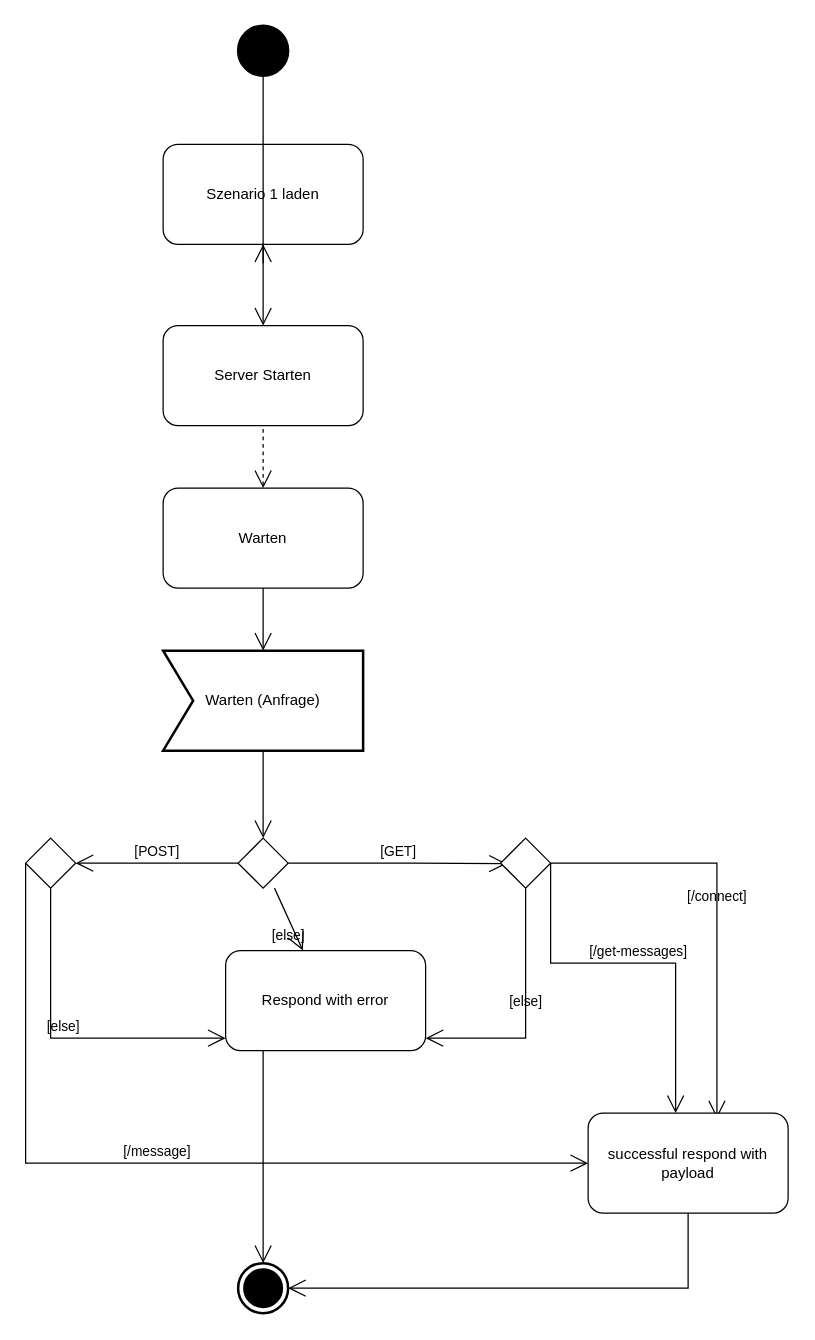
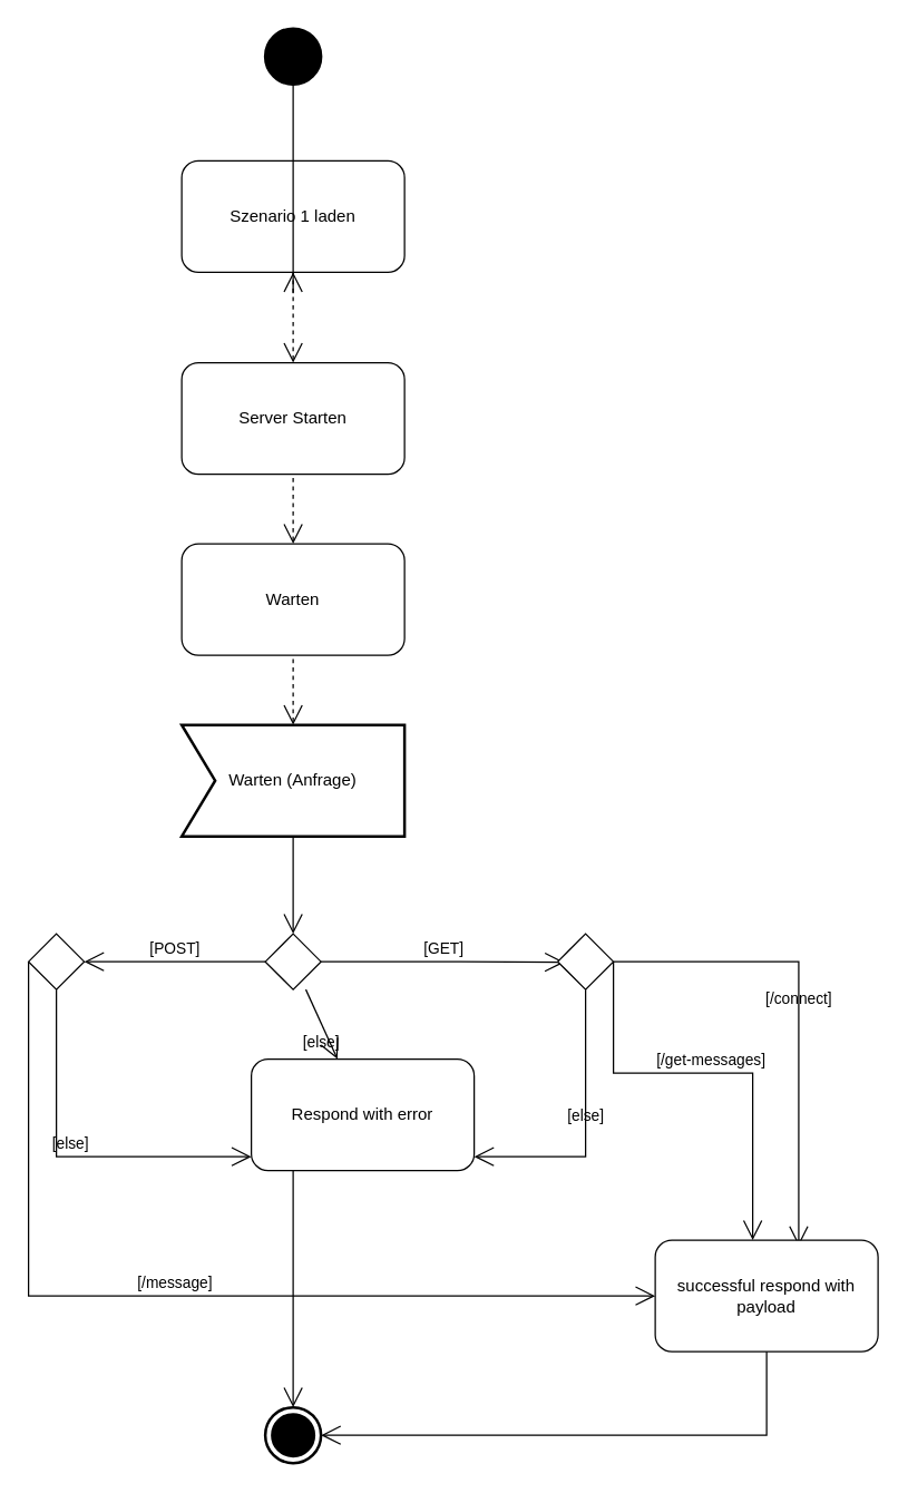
  <mxCell id="0" />
  <mxCell id="1" parent="0" />
  <mxCell id="2" value="" style="shape=ellipse;html=1;fillColor=strokeColor;strokeWidth=2;verticalLabelPosition=bottom;verticalAlignment=top;perimeter=ellipsePerimeter;" vertex="1" parent="1"><mxGeometry x="190" y="20" width="40" height="40" as="geometry" /></mxCell>
  <mxCell id="3" value="Szenario 1 laden" style="shape=rect;html=1;rounded=1;whiteSpace=wrap;align=center;" vertex="1" parent="1"><mxGeometry x="130" y="115" width="160" height="80" as="geometry" /></mxCell>
  <mxCell id="4" value="Server Starten" style="shape=rect;html=1;rounded=1;whiteSpace=wrap;align=center;" vertex="1" parent="1"><mxGeometry x="130" y="260" width="160" height="80" as="geometry" /></mxCell>
  <mxCell id="5" value="Warten" style="shape=rect;html=1;rounded=1;whiteSpace=wrap;align=center;" vertex="1" parent="1"><mxGeometry x="130" y="390" width="160" height="80" as="geometry" /></mxCell>
  <mxCell id="6" value="Warten (Anfrage)" style="html=1;shape=mxgraph.sysml.accEvent;strokeWidth=2;whiteSpace=wrap;align=center;" vertex="1" parent="1"><mxGeometry x="130" y="520" width="160" height="80" as="geometry" /></mxCell>
  <mxCell id="7" value="" style="shape=rhombus;html=1;verticalLabelPosition=bottom;verticalAlignment=top;" vertex="1" parent="1"><mxGeometry x="190" y="670" width="40" height="40" as="geometry" /></mxCell>
  <mxCell id="8" value="" style="edgeStyle=elbowEdgeStyle;html=1;elbow=horizontal;align=right;verticalAlign=bottom;endArrow=none;rounded=0;labelBackgroundColor=none;startArrow=open;startSize=12;" edge="1" source="7" parent="1" target="6"><mxGeometry relative="1" as="geometry"><mxPoint x="220" y="830" as="targetPoint" /></mxGeometry></mxCell>
  <mxCell id="9" value="[GET]" style="edgeStyle=elbowEdgeStyle;html=1;elbow=horizontal;verticalAlign=bottom;endArrow=open;rounded=0;labelBackgroundColor=none;endSize=12;entryX=0.123;entryY=0.511;entryDx=0;entryDy=0;entryPerimeter=0;" edge="1" parent="1" target="24"><mxGeometry relative="1" as="geometry"><mxPoint x="400" y="680" as="targetPoint" /><mxPoint x="230" y="690" as="sourcePoint" /><Array as="points"><mxPoint x="330" y="690" /></Array></mxGeometry></mxCell>
  <mxCell id="10" value="[POST]" style="edgeStyle=elbowEdgeStyle;html=1;elbow=vertical;verticalAlign=bottom;endArrow=open;rounded=0;labelBackgroundColor=none;endSize=12;" edge="1" source="7" parent="1" target="15"><mxGeometry relative="1" as="geometry"><mxPoint x="120" y="890" as="targetPoint" /></mxGeometry></mxCell>
  <mxCell id="11" value="[else]" style="edgeStyle=none;html=1;endArrow=open;endSize=12;verticalAlign=top;labelBackgroundColor=none;rounded=0;" edge="1" parent="1" source="7" target="19"><mxGeometry width="160" relative="1" as="geometry"><mxPoint x="200" y="990" as="sourcePoint" /><mxPoint x="210" y="790" as="targetPoint" /></mxGeometry></mxCell>
  <mxCell id="12" value="[/connect]" style="edgeStyle=elbowEdgeStyle;html=1;elbow=vertical;verticalAlign=bottom;endArrow=open;rounded=0;labelBackgroundColor=none;endSize=12;entryX=0.644;entryY=0.052;entryDx=0;entryDy=0;entryPerimeter=0;" edge="1" source="24" parent="1" target="18"><mxGeometry relative="1" as="geometry"><mxPoint x="660" y="900" as="targetPoint" /><Array as="points"><mxPoint x="620" y="690" /></Array></mxGeometry></mxCell>
  <mxCell id="13" value="[/get-messages]" style="edgeStyle=elbowEdgeStyle;html=1;elbow=vertical;verticalAlign=bottom;endArrow=open;rounded=0;labelBackgroundColor=none;endSize=12;exitX=1;exitY=0.5;exitDx=0;exitDy=0;" edge="1" source="24" parent="1" target="18"><mxGeometry relative="1" as="geometry"><mxPoint x="420" y="990" as="targetPoint" /><Array as="points"><mxPoint x="540" y="770" /></Array></mxGeometry></mxCell>
  <mxCell id="14" value="[else]" style="edgeStyle=elbowEdgeStyle;html=1;elbow=vertical;verticalAlign=bottom;endArrow=open;rounded=0;labelBackgroundColor=none;endSize=12;" edge="1" parent="1" source="24" target="19"><mxGeometry relative="1" as="geometry"><mxPoint x="270" y="790" as="targetPoint" /><mxPoint x="410" y="700" as="sourcePoint" /><Array as="points"><mxPoint x="420" y="830" /></Array></mxGeometry></mxCell>
  <mxCell id="15" value="" style="shape=rhombus;html=1;verticalLabelPosition=bottom;verticalAlignment=top;" vertex="1" parent="1"><mxGeometry x="20" y="670" width="40" height="40" as="geometry" /></mxCell>
  <mxCell id="16" value="[/message]" style="edgeStyle=elbowEdgeStyle;html=1;elbow=vertical;verticalAlign=bottom;endArrow=open;rounded=0;labelBackgroundColor=none;endSize=12;exitX=0;exitY=0.5;exitDx=0;exitDy=0;" edge="1" parent="1" source="15" target="18"><mxGeometry relative="1" as="geometry"><mxPoint x="110" y="1070" as="targetPoint" /><Array as="points"><mxPoint x="20" y="930" /></Array></mxGeometry></mxCell>
  <mxCell id="17" value="[else]" style="edgeStyle=elbowEdgeStyle;html=1;elbow=vertical;verticalAlign=bottom;endArrow=open;rounded=0;labelBackgroundColor=none;endSize=12;exitX=0.5;exitY=1;exitDx=0;exitDy=0;" edge="1" parent="1" source="15" target="19"><mxGeometry relative="1" as="geometry"><mxPoint x="130" y="790" as="targetPoint" /><mxPoint x="120" y="990" as="sourcePoint" /><Array as="points"><mxPoint x="100" y="830" /></Array></mxGeometry></mxCell>
  <mxCell id="18" value="successful respond with payload" style="shape=rect;html=1;rounded=1;whiteSpace=wrap;align=center;" vertex="1" parent="1"><mxGeometry x="470" y="890" width="160" height="80" as="geometry" /></mxCell>
  <mxCell id="19" value="Respond with error" style="shape=rect;html=1;rounded=1;whiteSpace=wrap;align=center;" vertex="1" parent="1"><mxGeometry x="180" y="760" width="160" height="80" as="geometry" /></mxCell>
- <mxCell id="20" value="" style="edgeStyle=elbowEdgeStyle;html=1;elbow=horizontal;align=right;verticalAlign=bottom;endArrow=none;rounded=0;labelBackgroundColor=none;startArrow=open;startSize=12;" edge="1" parent="1" source="6" target="5"><mxGeometry relative="1" as="geometry"><mxPoint x="230" y="750" as="targetPoint" /><mxPoint x="230" y="880" as="sourcePoint" /><Array as="points"><mxPoint x="180" y="600" /></Array></mxGeometry></mxCell>
+ <mxCell id="20" value="" style="edgeStyle=elbowEdgeStyle;html=1;elbow=horizontal;align=right;verticalAlign=bottom;endArrow=none;rounded=0;labelBackgroundColor=none;startArrow=open;startSize=12;dashed=1;" edge="1" parent="1" source="6" target="5"><mxGeometry relative="1" as="geometry"><mxPoint x="230" y="750" as="targetPoint" /><mxPoint x="230" y="880" as="sourcePoint" /><Array as="points"><mxPoint x="180" y="600" /></Array></mxGeometry></mxCell>
  <mxCell id="21" value="" style="edgeStyle=elbowEdgeStyle;html=1;elbow=horizontal;align=right;verticalAlign=bottom;endArrow=none;rounded=0;labelBackgroundColor=none;startArrow=open;startSize=12;dashed=1;" edge="1" parent="1" source="5" target="4"><mxGeometry relative="1" as="geometry"><mxPoint x="180" y="430" as="targetPoint" /><mxPoint x="180" y="495" as="sourcePoint" /><Array as="points"><mxPoint x="180" y="455" /></Array></mxGeometry></mxCell>
- <mxCell id="22" value="" style="edgeStyle=elbowEdgeStyle;html=1;elbow=horizontal;align=right;verticalAlign=bottom;endArrow=none;rounded=0;labelBackgroundColor=none;startArrow=open;startSize=12;" edge="1" parent="1" source="4" target="3"><mxGeometry relative="1" as="geometry"><mxPoint x="190" y="450" as="targetPoint" /><mxPoint x="190" y="505" as="sourcePoint" /><Array as="points"><mxPoint x="200" y="270" /></Array></mxGeometry></mxCell>
+ <mxCell id="22" value="" style="edgeStyle=elbowEdgeStyle;html=1;elbow=horizontal;align=right;verticalAlign=bottom;endArrow=none;rounded=0;labelBackgroundColor=none;startArrow=open;startSize=12;dashed=1;" edge="1" parent="1" source="4" target="3"><mxGeometry relative="1" as="geometry"><mxPoint x="190" y="450" as="targetPoint" /><mxPoint x="190" y="505" as="sourcePoint" /><Array as="points"><mxPoint x="200" y="270" /></Array></mxGeometry></mxCell>
  <mxCell id="23" value="" style="edgeStyle=elbowEdgeStyle;html=1;elbow=horizontal;align=right;verticalAlign=bottom;endArrow=none;rounded=0;labelBackgroundColor=none;startArrow=open;startSize=12;" edge="1" parent="1" source="3" target="2"><mxGeometry relative="1" as="geometry"><mxPoint x="190" y="340" as="targetPoint" /><mxPoint x="190" y="370" as="sourcePoint" /><Array as="points"><mxPoint x="210" y="210" /></Array></mxGeometry></mxCell>
  <mxCell id="24" value="" style="shape=rhombus;html=1;verticalLabelPosition=bottom;verticalAlignment=top;" vertex="1" parent="1"><mxGeometry x="400" y="670" width="40" height="40" as="geometry" /></mxCell>
  <mxCell id="25" value="" style="html=1;shape=mxgraph.sysml.actFinal;strokeWidth=2;verticalLabelPosition=bottom;verticalAlignment=top;" vertex="1" parent="1"><mxGeometry x="190" y="1010" width="40" height="40" as="geometry" /></mxCell>
  <mxCell id="26" value="" style="edgeStyle=elbowEdgeStyle;html=1;elbow=horizontal;align=right;verticalAlign=bottom;endArrow=none;rounded=0;labelBackgroundColor=none;startArrow=open;startSize=12;" edge="1" parent="1" source="25" target="19"><mxGeometry relative="1" as="geometry"><mxPoint x="399" y="1000" as="targetPoint" /><mxPoint x="399" y="1050" as="sourcePoint" /><Array as="points"><mxPoint x="210" y="930" /></Array></mxGeometry></mxCell>
  <mxCell id="27" value="" style="edgeStyle=elbowEdgeStyle;html=1;elbow=horizontal;align=right;verticalAlign=bottom;endArrow=none;rounded=0;labelBackgroundColor=none;startArrow=open;startSize=12;entryX=0.5;entryY=1;entryDx=0;entryDy=0;exitX=1;exitY=0.5;exitDx=0;exitDy=0;exitPerimeter=0;" edge="1" parent="1" source="25" target="18"><mxGeometry relative="1" as="geometry"><mxPoint x="400" y="1050" as="targetPoint" /><mxPoint x="400" y="1100" as="sourcePoint" /><Array as="points"><mxPoint x="550" y="1020" /></Array></mxGeometry></mxCell>
